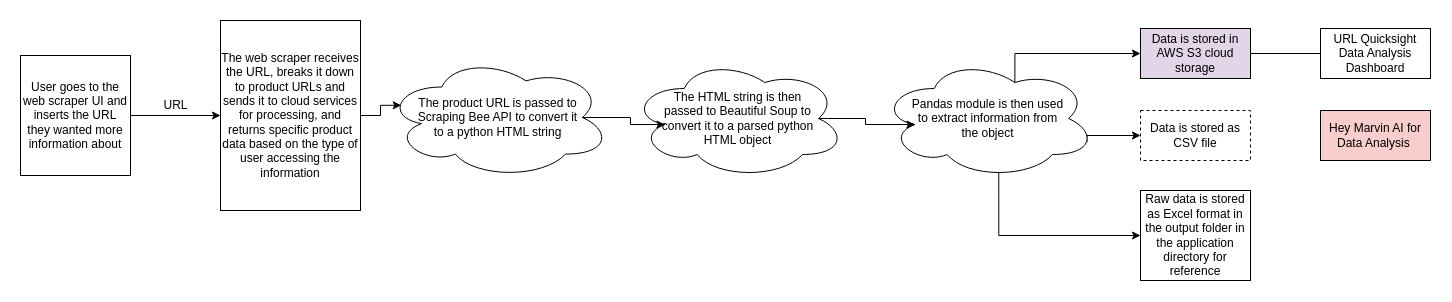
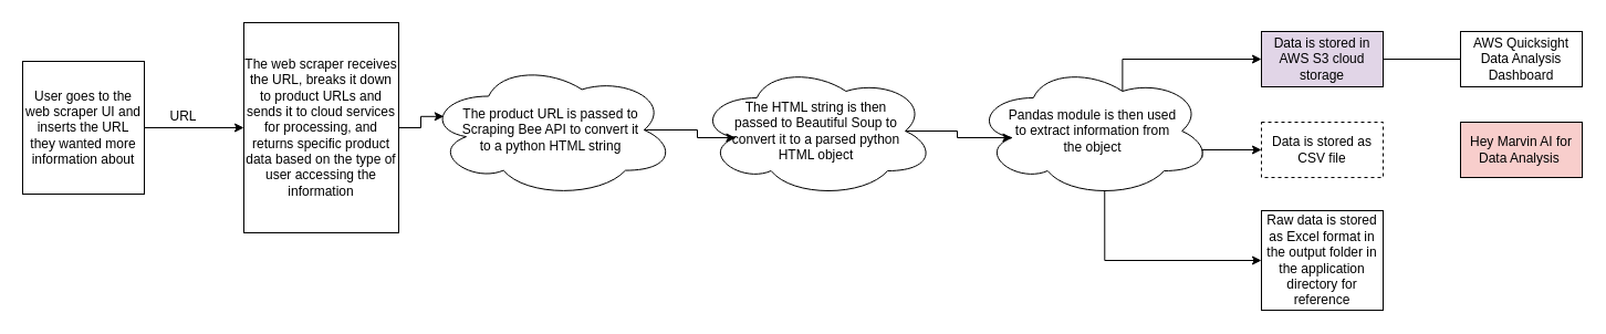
  <mxCell id="0" />
  <mxCell id="1" parent="0" />
  <mxCell id="2" style="edgeStyle=orthogonalEdgeStyle;rounded=0;orthogonalLoop=1;jettySize=auto;html=1;entryX=0;entryY=0.5;entryDx=0;entryDy=0;" edge="1" parent="1" source="3" target="4"><mxGeometry relative="1" as="geometry" /></mxCell>
  <mxCell id="3" value="User goes to the web scraper UI and inserts the URL they wanted more information about" style="rounded=0;whiteSpace=wrap;html=1;" parent="1" vertex="1"><mxGeometry x="20" y="55" width="110" height="120" as="geometry" /></mxCell>
  <mxCell id="4" value="&lt;div&gt;&lt;div&gt;The web scraper receives the URL, breaks it down to product URLs and sends it to cloud services for processing, and returns specific product data based on the type of user accessing the information&lt;/div&gt;&lt;/div&gt;" style="rounded=0;whiteSpace=wrap;html=1;" parent="1" vertex="1"><mxGeometry x="220" y="20" width="140" height="190" as="geometry" /></mxCell>
- <mxCell id="5" value="URL Quicksight Data Analysis Dashboard" style="rounded=0;whiteSpace=wrap;html=1;" parent="1" vertex="1"><mxGeometry x="1320" y="28" width="110" height="50" as="geometry" /></mxCell>
+ <mxCell id="5" value="AWS Quicksight Data Analysis Dashboard" style="rounded=0;whiteSpace=wrap;html=1;" parent="1" vertex="1"><mxGeometry x="1320" y="28" width="110" height="50" as="geometry" /></mxCell>
  <mxCell id="6" value="Hey Marvin AI for Data Analysis&amp;nbsp;" style="rounded=0;whiteSpace=wrap;html=1;fillColor=#f8cecc;" parent="1" vertex="1"><mxGeometry x="1320" y="110" width="110" height="50" as="geometry" /></mxCell>
- <mxCell id="7" value="URL" style="text;html=1;align=center;verticalAlign=middle;resizable=0;points=[];autosize=1;strokeColor=none;fillColor=none;" parent="1" vertex="1"><mxGeometry x="150" y="90" width="50" height="30" as="geometry" /></mxCell>
+ <mxCell id="7" value="URL" style="text;html=1;align=center;verticalAlign=middle;resizable=0;points=[];autosize=1;strokeColor=none;fillColor=none;" parent="1" vertex="1"><mxGeometry x="140" y="90" width="50" height="30" as="geometry" /></mxCell>
  <mxCell id="8" value="&lt;p style=&quot;line-height: 120%; padding-right: 30px; padding-left: 30px;&quot;&gt;The HTML string is then passed to Beautiful Soup to convert it to a parsed python HTML object&lt;/p&gt;" style="ellipse;shape=cloud;whiteSpace=wrap;html=1;align=center;fillOpacity=100;overflow=visible;" parent="1" vertex="1"><mxGeometry x="630" y="58" width="215" height="120" as="geometry" /></mxCell>
  <mxCell id="9" value="&lt;p style=&quot;line-height: 120%; padding: 0px 30px;&quot;&gt;The product URL is passed to Scraping Bee API to convert it to a python HTML string&lt;/p&gt;" style="ellipse;shape=cloud;whiteSpace=wrap;html=1;align=center;" parent="1" vertex="1"><mxGeometry x="385" y="56" width="225" height="122" as="geometry" /></mxCell>
  <mxCell id="10" style="edgeStyle=orthogonalEdgeStyle;rounded=0;orthogonalLoop=1;jettySize=auto;html=1;exitX=0.625;exitY=0.2;exitDx=0;exitDy=0;exitPerimeter=0;entryX=0;entryY=0.5;entryDx=0;entryDy=0;" parent="1" source="13" target="16" edge="1"><mxGeometry relative="1" as="geometry"><Array as="points"><mxPoint x="1014" y="53" /></Array></mxGeometry></mxCell>
  <mxCell id="11" style="edgeStyle=orthogonalEdgeStyle;rounded=0;orthogonalLoop=1;jettySize=auto;html=1;exitX=0.96;exitY=0.7;exitDx=0;exitDy=0;exitPerimeter=0;entryX=0;entryY=0.5;entryDx=0;entryDy=0;" parent="1" source="13" target="14" edge="1"><mxGeometry relative="1" as="geometry"><Array as="points"><mxPoint x="1086" y="135" /></Array></mxGeometry></mxCell>
  <mxCell id="12" style="edgeStyle=orthogonalEdgeStyle;rounded=0;orthogonalLoop=1;jettySize=auto;html=1;exitX=0.55;exitY=0.95;exitDx=0;exitDy=0;exitPerimeter=0;entryX=0;entryY=0.5;entryDx=0;entryDy=0;" parent="1" source="13" target="20" edge="1"><mxGeometry relative="1" as="geometry"><Array as="points"><mxPoint x="998" y="235" /></Array></mxGeometry></mxCell>
  <mxCell id="13" value="&lt;p style=&quot;line-height: 120%; padding-right: 30px; padding-left: 30px;&quot;&gt;Pandas module is then used to extract information from the object&lt;/p&gt;" style="ellipse;shape=cloud;whiteSpace=wrap;html=1;align=center;fillOpacity=100;overflow=visible;" parent="1" vertex="1"><mxGeometry x="880" y="58" width="215" height="120" as="geometry" /></mxCell>
  <mxCell id="14" value="Data is stored as CSV file" style="rounded=0;whiteSpace=wrap;html=1;dashed=1;" parent="1" vertex="1"><mxGeometry x="1140" y="110" width="110" height="50" as="geometry" /></mxCell>
  <mxCell id="15" style="edgeStyle=orthogonalEdgeStyle;rounded=0;orthogonalLoop=1;jettySize=auto;html=1;exitX=1;exitY=0.5;exitDx=0;exitDy=0;entryX=0;entryY=0.5;entryDx=0;entryDy=0;endArrow=none;" parent="1" source="16" target="5" edge="1"><mxGeometry relative="1" as="geometry" /></mxCell>
  <mxCell id="16" value="Data is stored in AWS S3&amp;nbsp;cloud storage" style="rounded=0;whiteSpace=wrap;html=1;fillColor=#e1d5e7;" parent="1" vertex="1"><mxGeometry x="1140" y="28" width="110" height="50" as="geometry" /></mxCell>
  <mxCell id="17" style="edgeStyle=orthogonalEdgeStyle;rounded=0;orthogonalLoop=1;jettySize=auto;html=1;exitX=1;exitY=0.5;exitDx=0;exitDy=0;entryX=0.07;entryY=0.4;entryDx=0;entryDy=0;entryPerimeter=0;" parent="1" source="4" target="9" edge="1"><mxGeometry relative="1" as="geometry" /></mxCell>
  <mxCell id="18" style="edgeStyle=orthogonalEdgeStyle;rounded=0;orthogonalLoop=1;jettySize=auto;html=1;exitX=0.875;exitY=0.5;exitDx=0;exitDy=0;exitPerimeter=0;entryX=0.16;entryY=0.55;entryDx=0;entryDy=0;entryPerimeter=0;" parent="1" source="9" target="8" edge="1"><mxGeometry relative="1" as="geometry" /></mxCell>
  <mxCell id="19" style="edgeStyle=orthogonalEdgeStyle;rounded=0;orthogonalLoop=1;jettySize=auto;html=1;exitX=0.875;exitY=0.5;exitDx=0;exitDy=0;exitPerimeter=0;entryX=0.16;entryY=0.55;entryDx=0;entryDy=0;entryPerimeter=0;" parent="1" source="8" target="13" edge="1"><mxGeometry relative="1" as="geometry" /></mxCell>
  <mxCell id="20" value="Raw data is stored as Excel format in the output folder in the application directory for reference" style="rounded=0;whiteSpace=wrap;html=1;" parent="1" vertex="1"><mxGeometry x="1140" y="190" width="110" height="90" as="geometry" /></mxCell>
